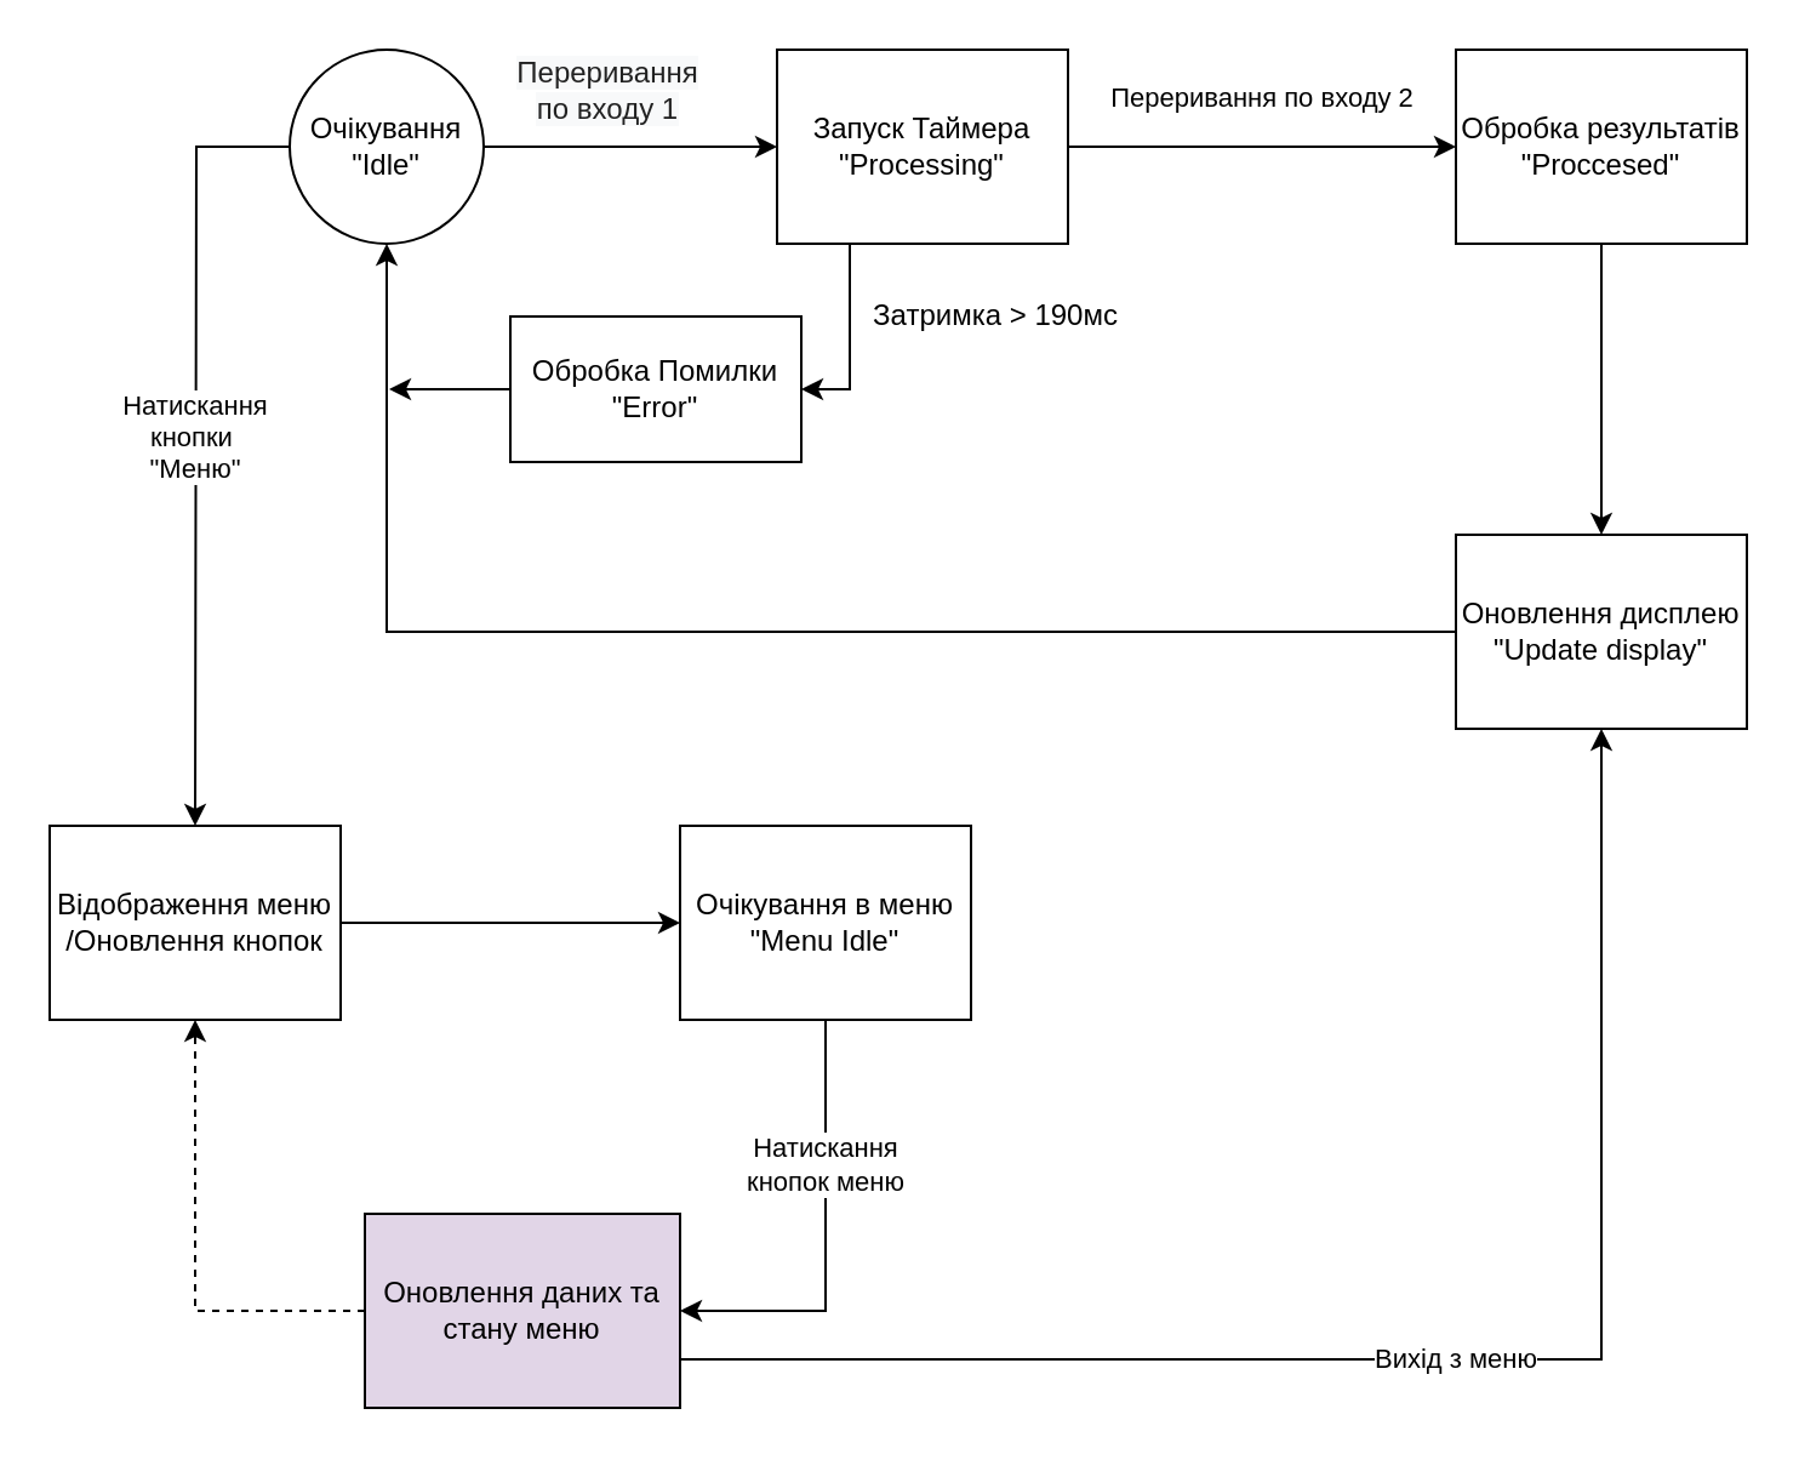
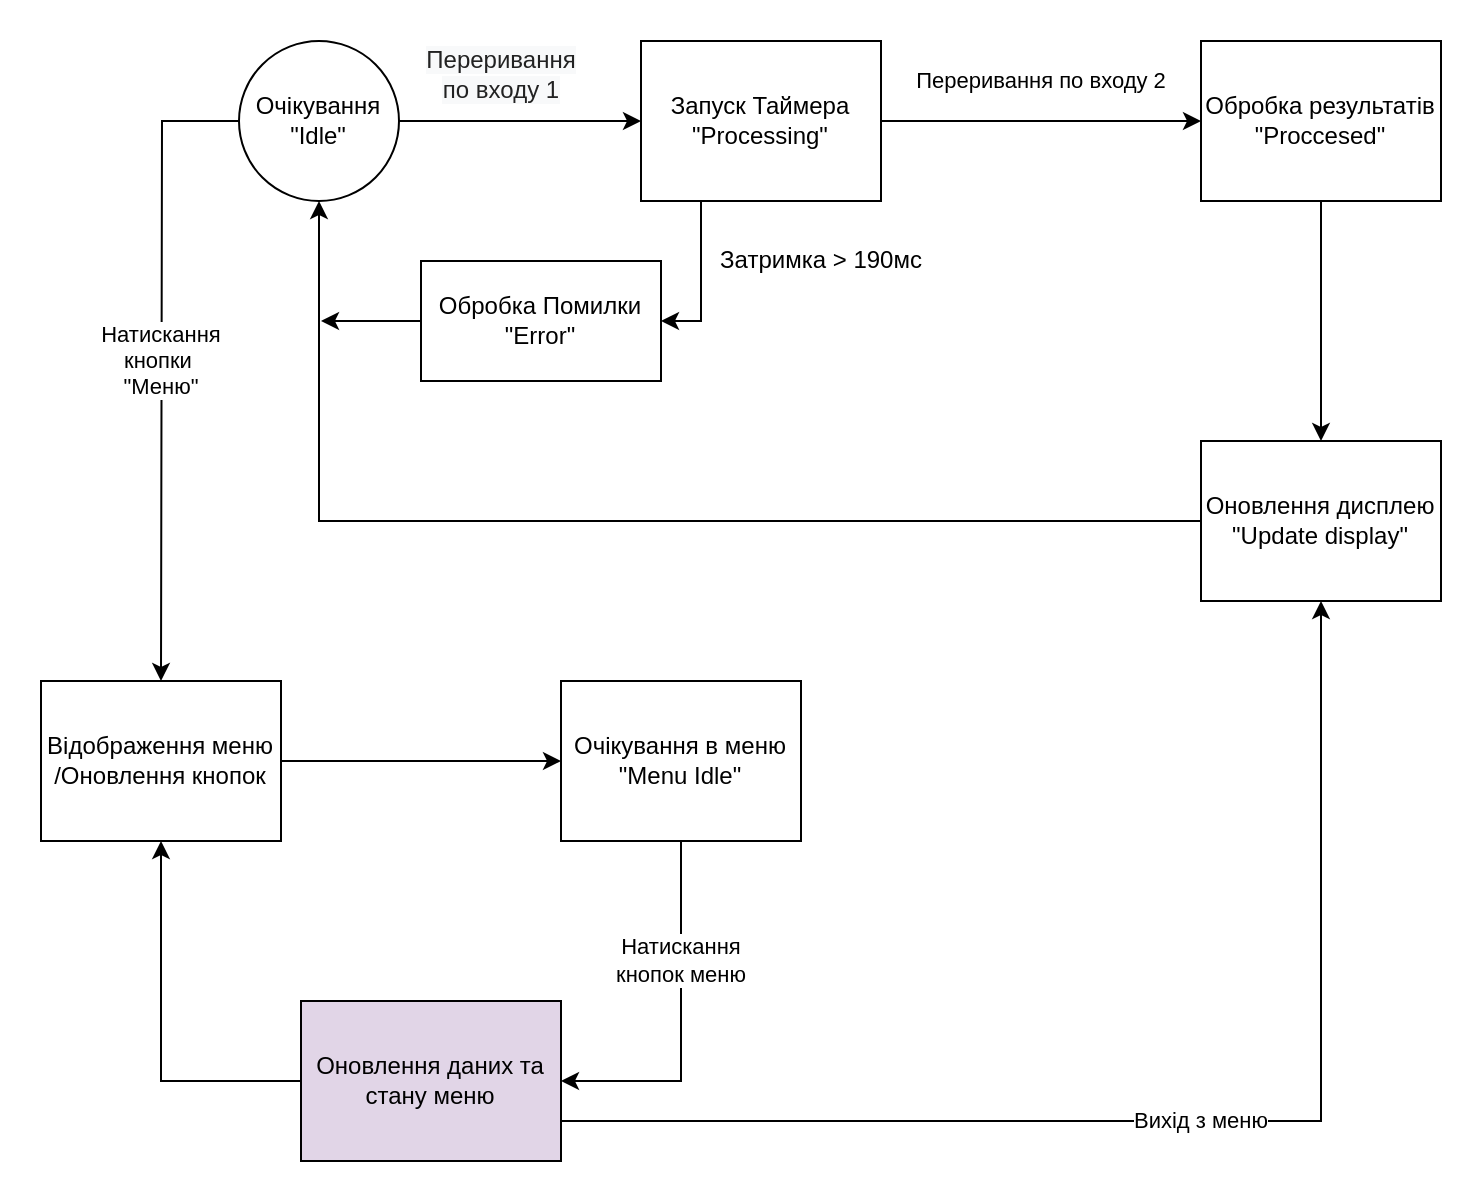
  <mxCell id="0" />
  <mxCell id="1" parent="0" />
  <mxCell id="2" value="&lt;font style=&quot;font-size: 12px&quot;&gt;&lt;br&gt;&lt;span style=&quot;color: rgb(34 , 34 , 34) ; font-family: &amp;#34;arial&amp;#34; , sans-serif ; text-align: left ; background-color: rgb(248 , 249 , 250)&quot;&gt;Переривання &lt;br&gt;по входу 1&lt;/span&gt;&lt;/font&gt;" style="edgeStyle=orthogonalEdgeStyle;rounded=0;orthogonalLoop=1;jettySize=auto;html=1;exitX=1;exitY=0.5;exitDx=0;exitDy=0;entryX=0;entryY=0.5;entryDx=0;entryDy=0;" edge="1" parent="1" source="4" target="6"><mxGeometry x="-0.157" y="30" relative="1" as="geometry"><Array as="points" /><mxPoint as="offset" /></mxGeometry></mxCell>
  <mxCell id="3" value="Натискання&lt;br&gt;кнопки&amp;nbsp;&lt;br&gt;&quot;Меню&quot;" style="edgeStyle=orthogonalEdgeStyle;rounded=0;orthogonalLoop=1;jettySize=auto;html=1;" edge="1" parent="1" source="4"><mxGeometry relative="1" as="geometry"><mxPoint x="80" y="340" as="targetPoint" /></mxGeometry></mxCell>
  <mxCell id="4" value="Очікування&lt;br&gt;&quot;Idle&quot;" style="ellipse;whiteSpace=wrap;html=1;aspect=fixed;" vertex="1" parent="1"><mxGeometry x="119" y="20" width="80" height="80" as="geometry" /></mxCell>
  <mxCell id="5" style="edgeStyle=orthogonalEdgeStyle;rounded=0;orthogonalLoop=1;jettySize=auto;html=1;" edge="1" parent="1"><mxGeometry relative="1" as="geometry"><mxPoint x="210" y="160" as="sourcePoint" /><mxPoint x="160" y="160" as="targetPoint" /><Array as="points"><mxPoint x="187" y="160" /></Array></mxGeometry></mxCell>
  <mxCell id="6" value="Запуск Таймера&lt;br&gt;&quot;Processing&quot;" style="rounded=0;whiteSpace=wrap;html=1;" vertex="1" parent="1"><mxGeometry x="320" y="20" width="120" height="80" as="geometry" /></mxCell>
  <mxCell id="7" style="edgeStyle=orthogonalEdgeStyle;rounded=0;orthogonalLoop=1;jettySize=auto;html=1;exitX=0.5;exitY=1;exitDx=0;exitDy=0;" edge="1" parent="1" source="8" target="14"><mxGeometry relative="1" as="geometry" /></mxCell>
  <mxCell id="8" value="Обробка результатів&lt;br&gt;&quot;Proccesed&quot;" style="rounded=0;whiteSpace=wrap;html=1;" vertex="1" parent="1"><mxGeometry x="600" y="20" width="120" height="80" as="geometry" /></mxCell>
  <mxCell id="9" value="Затримка &amp;gt; 190мс" style="text;html=1;align=center;verticalAlign=middle;resizable=0;points=[];autosize=1;" vertex="1" parent="1"><mxGeometry x="350" y="120" width="120" height="20" as="geometry" /></mxCell>
  <mxCell id="10" value="Переривання по входу 2" style="endArrow=classic;html=1;entryX=0;entryY=0.5;entryDx=0;entryDy=0;" edge="1" parent="1" source="6" target="8"><mxGeometry y="20" width="50" height="50" relative="1" as="geometry"><mxPoint x="430" y="60" as="sourcePoint" /><mxPoint x="560" y="54" as="targetPoint" /><mxPoint as="offset" /></mxGeometry></mxCell>
  <mxCell id="11" value="Обробка Помилки&lt;br&gt;&quot;Error&quot;" style="rounded=0;whiteSpace=wrap;html=1;" vertex="1" parent="1"><mxGeometry x="210" y="130" width="120" height="60" as="geometry" /></mxCell>
  <mxCell id="12" style="edgeStyle=orthogonalEdgeStyle;rounded=0;orthogonalLoop=1;jettySize=auto;html=1;exitX=0.25;exitY=1;exitDx=0;exitDy=0;entryX=1;entryY=0.5;entryDx=0;entryDy=0;" edge="1" parent="1" source="6" target="11"><mxGeometry relative="1" as="geometry"><mxPoint x="350" y="100" as="sourcePoint" /><mxPoint x="187.284" y="88.284" as="targetPoint" /><Array as="points"><mxPoint x="350" y="160" /></Array></mxGeometry></mxCell>
  <mxCell id="13" style="edgeStyle=orthogonalEdgeStyle;rounded=0;orthogonalLoop=1;jettySize=auto;html=1;entryX=0.5;entryY=1;entryDx=0;entryDy=0;" edge="1" parent="1" source="14" target="4"><mxGeometry relative="1" as="geometry"><mxPoint x="190" y="160" as="targetPoint" /></mxGeometry></mxCell>
  <mxCell id="14" value="Оновлення дисплею&lt;br&gt;&quot;Update display&quot;" style="rounded=0;whiteSpace=wrap;html=1;" vertex="1" parent="1"><mxGeometry x="600" y="220" width="120" height="80" as="geometry" /></mxCell>
  <mxCell id="15" style="edgeStyle=orthogonalEdgeStyle;rounded=0;orthogonalLoop=1;jettySize=auto;html=1;entryX=0;entryY=0.5;entryDx=0;entryDy=0;" edge="1" parent="1" source="16" target="18"><mxGeometry relative="1" as="geometry" /></mxCell>
  <mxCell id="16" value="Відображення меню&lt;br&gt;/Оновлення кнопок" style="rounded=0;whiteSpace=wrap;html=1;" vertex="1" parent="1"><mxGeometry x="20" y="340" width="120" height="80" as="geometry" /></mxCell>
  <mxCell id="17" value="Натискання &lt;br&gt;кнопок меню" style="edgeStyle=orthogonalEdgeStyle;rounded=0;orthogonalLoop=1;jettySize=auto;html=1;exitX=0.5;exitY=1;exitDx=0;exitDy=0;entryX=1;entryY=0.5;entryDx=0;entryDy=0;" edge="1" parent="1" source="18" target="21"><mxGeometry x="-0.333" relative="1" as="geometry"><mxPoint as="offset" /></mxGeometry></mxCell>
  <mxCell id="18" value="Очікування в меню&lt;br&gt;&quot;Menu Idle&quot;" style="rounded=0;whiteSpace=wrap;html=1;" vertex="1" parent="1"><mxGeometry x="280" y="340" width="120" height="80" as="geometry" /></mxCell>
- <mxCell id="19" style="edgeStyle=orthogonalEdgeStyle;rounded=0;orthogonalLoop=1;jettySize=auto;html=1;entryX=0.5;entryY=1;entryDx=0;entryDy=0;dashed=1;" edge="1" parent="1" source="21" target="16"><mxGeometry relative="1" as="geometry" /></mxCell>
+ <mxCell id="19" style="edgeStyle=orthogonalEdgeStyle;rounded=0;orthogonalLoop=1;jettySize=auto;html=1;entryX=0.5;entryY=1;entryDx=0;entryDy=0;" edge="1" parent="1" source="21" target="16"><mxGeometry relative="1" as="geometry" /></mxCell>
  <mxCell id="20" value="Вихід з меню" style="edgeStyle=orthogonalEdgeStyle;rounded=0;orthogonalLoop=1;jettySize=auto;html=1;exitX=1;exitY=0.75;exitDx=0;exitDy=0;entryX=0.5;entryY=1;entryDx=0;entryDy=0;" edge="1" parent="1" source="21" target="14"><mxGeometry relative="1" as="geometry" /></mxCell>
  <mxCell id="21" value="Оновлення даних та стану меню" style="rounded=0;whiteSpace=wrap;html=1;fillColor=#e1d5e7;" vertex="1" parent="1"><mxGeometry x="150" y="500" width="130" height="80" as="geometry" /></mxCell>
